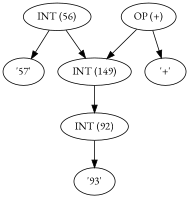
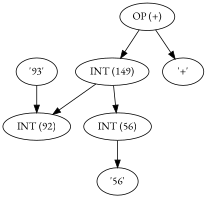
  digraph {
    fontname="EB Garamond"
    node [fontname="EB Garamond"]
    edge [fontname="EB Garamond"]
    "INT (149)"
    "INT (56)"
    n3 [label="INT (92)"]
-   "'56'" [label="'57'"]
+   "'56'"
    "OP (+)"
    "'+'"
    "'93'"
-   "INT (56)" -> "INT (149)"
+   "INT (149)" -> "INT (56)"
    "INT (149)" -> n3
    "INT (56)" -> "'56'"
-   n3 -> "'93'"
+   "'93'" -> n3
    "OP (+)" -> "INT (149)"
    "OP (+)" -> "'+'"
  }
